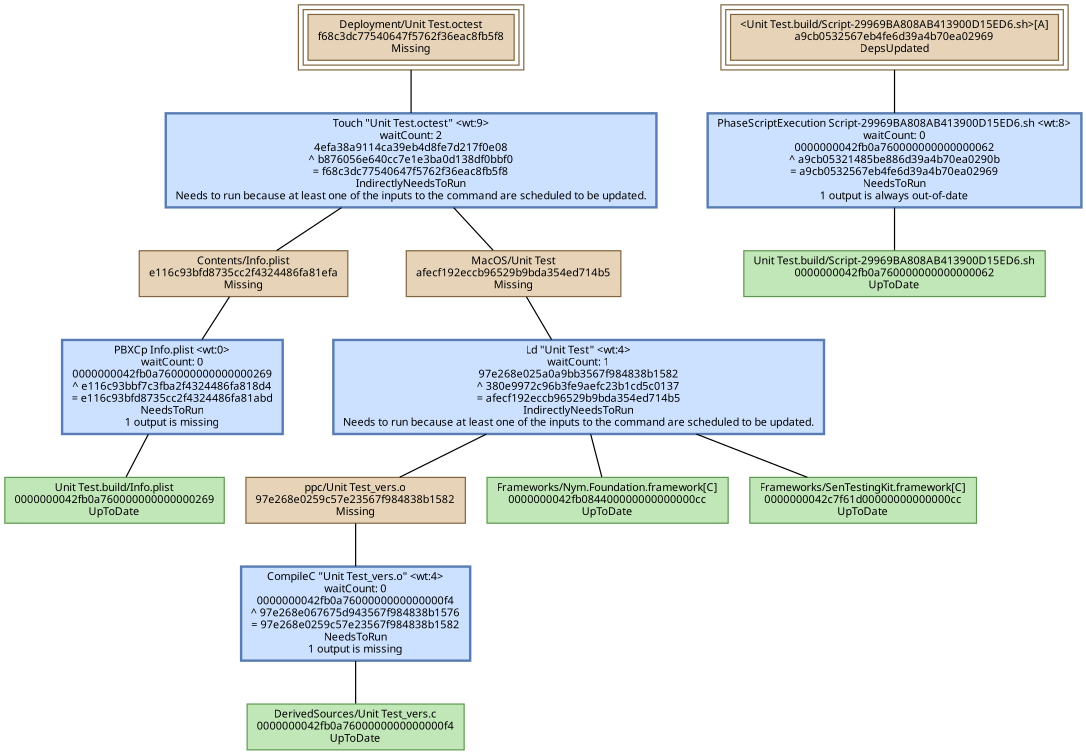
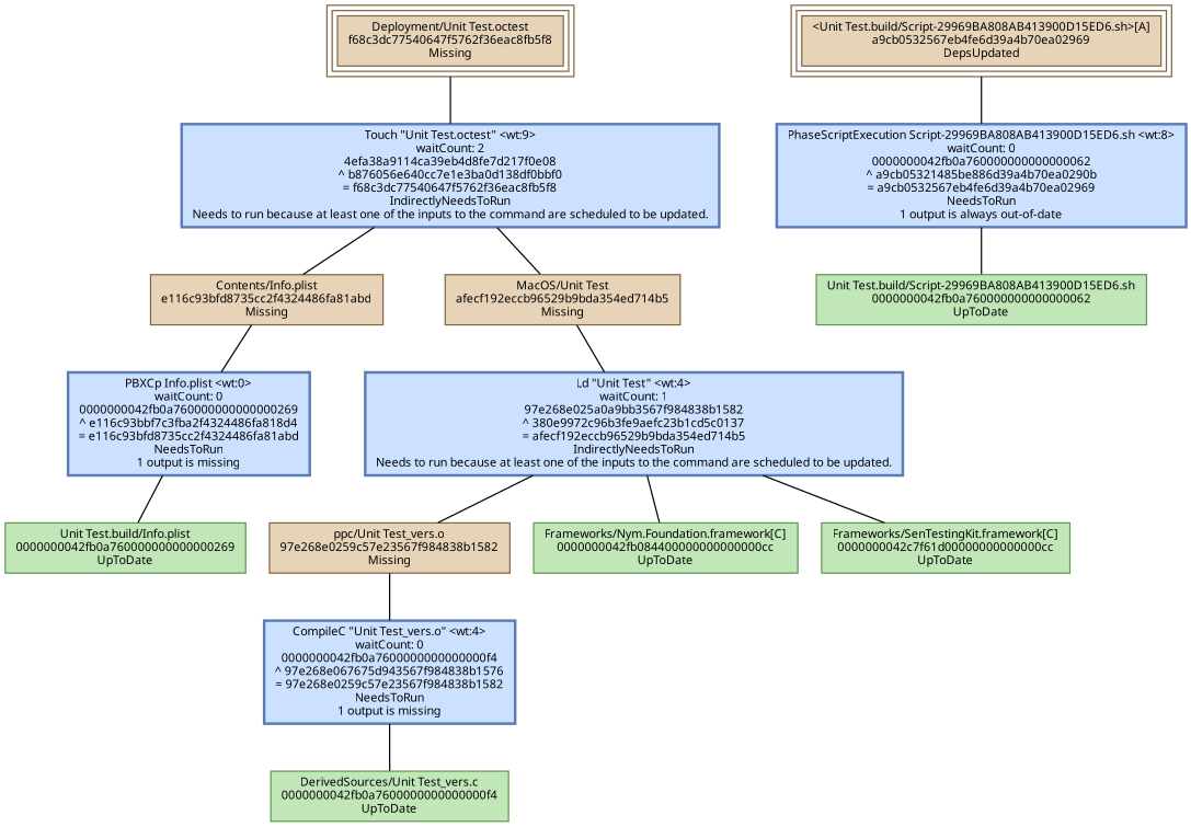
  digraph {
    concentrate=false
    node [color="0.1 0.5 0.5" fillcolor="0.1 0.2 0.9" fontname=Monaco fontsize=9 shape=box style=filled]
    edge [arrowhead=none arrowtail=normal color=black style=solid]
    n1 [label="Deployment/Unit Test.octest\nf68c3dc77540647f5762f36eac8fb5f8\nMissing" peripheries=3]
    n2 [color="0.6 0.5 0.7" fillcolor="0.6 0.2 1.0" label="Touch \"Unit Test.octest\" <wt:9>\nwaitCount: 2\n4efa38a9114ca39eb4d8fe7d217f0e08\n^ b876056e640cc7e1e3ba0d138df0bbf0\n= f68c3dc77540647f5762f36eac8fb5f8\nIndirectlyNeedsToRun\nNeeds to run because at least one of the inputs to the command are scheduled to be updated." style="filled,bold"]
-   n3 [label="Contents/Info.plist\ne116c93bfd8735cc2f4324486fa81efa\nMissing"]
+   n3 [label="Contents/Info.plist\ne116c93bfd8735cc2f4324486fa81abd\nMissing"]
    n4 [color="0.6 0.5 0.7" fillcolor="0.6 0.2 1.0" label="PBXCp Info.plist <wt:0>\nwaitCount: 0\n0000000042fb0a760000000000000269\n^ e116c93bbf7c3fba2f4324486fa818d4\n= e116c93bfd8735cc2f4324486fa81abd\nNeedsToRun\n1 output is missing" style="filled,bold"]
    n5 [color="0.3 0.5 0.6" fillcolor="0.3 0.2 0.9" label="Unit Test.build/Info.plist\n0000000042fb0a760000000000000269\nUpToDate"]
    n6 [label="ppc/Unit Test_vers.o\n97e268e0259c57e23567f984838b1582\nMissing"]
    n7 [color="0.6 0.5 0.7" fillcolor="0.6 0.2 1.0" label="CompileC \"Unit Test_vers.o\" <wt:4>\nwaitCount: 0\n0000000042fb0a7600000000000000f4\n^ 97e268e067675d943567f984838b1576\n= 97e268e0259c57e23567f984838b1582\nNeedsToRun\n1 output is missing" style="filled,bold"]
    n8 [color="0.3 0.5 0.6" fillcolor="0.3 0.2 0.9" label="DerivedSources/Unit Test_vers.c\n0000000042fb0a7600000000000000f4\nUpToDate"]
    n9 [label="MacOS/Unit Test\nafecf192eccb96529b9bda354ed714b5\nMissing"]
    n10 [color="0.6 0.5 0.7" fillcolor="0.6 0.2 1.0" label="Ld \"Unit Test\" <wt:4>\nwaitCount: 1\n97e268e025a0a9bb3567f984838b1582\n^ 380e9972c96b3fe9aefc23b1cd5c0137\n= afecf192eccb96529b9bda354ed714b5\nIndirectlyNeedsToRun\nNeeds to run because at least one of the inputs to the command are scheduled to be updated." style="filled,bold"]
    n11 [color="0.3 0.5 0.6" fillcolor="0.3 0.2 0.9" label="Frameworks/Nym.Foundation.framework[C]\n0000000042fb084400000000000000cc\nUpToDate"]
    n12 [color="0.3 0.5 0.6" fillcolor="0.3 0.2 0.9" label="Frameworks/SenTestingKit.framework[C]\n0000000042c7f61d00000000000000cc\nUpToDate"]
    n13 [label="<Unit Test.build/Script-29969BA808AB413900D15ED6.sh>[A]\na9cb0532567eb4fe6d39a4b70ea02969\nDepsUpdated" peripheries=3]
    n14 [color="0.6 0.5 0.7" fillcolor="0.6 0.2 1.0" label="PhaseScriptExecution Script-29969BA808AB413900D15ED6.sh <wt:8>\nwaitCount: 0\n0000000042fb0a760000000000000062\n^ a9cb05321485be886d39a4b70ea0290b\n= a9cb0532567eb4fe6d39a4b70ea02969\nNeedsToRun\n1 output is always out-of-date" style="filled,bold"]
    n15 [color="0.3 0.5 0.6" fillcolor="0.3 0.2 0.9" label="Unit Test.build/Script-29969BA808AB413900D15ED6.sh\n0000000042fb0a760000000000000062\nUpToDate"]
    n1 -> n2
    n2 -> n3
    n2 -> n9
    n3 -> n4
    n4 -> n5
    n6 -> n7
    n7 -> n8
    n9 -> n10
    n10 -> n6
    n10 -> n11
    n10 -> n12
    n13 -> n14
    n14 -> n15
  }
